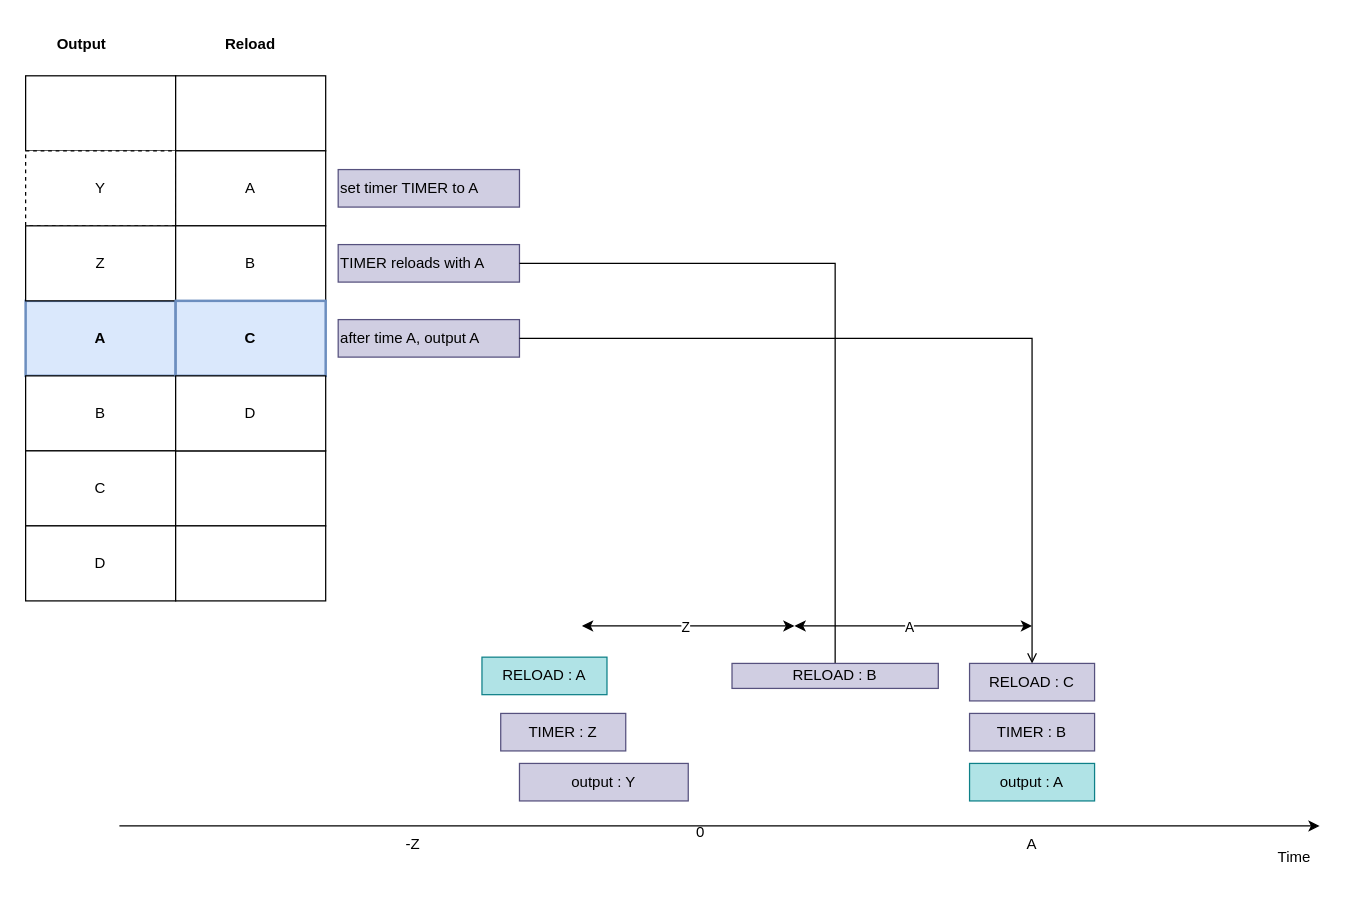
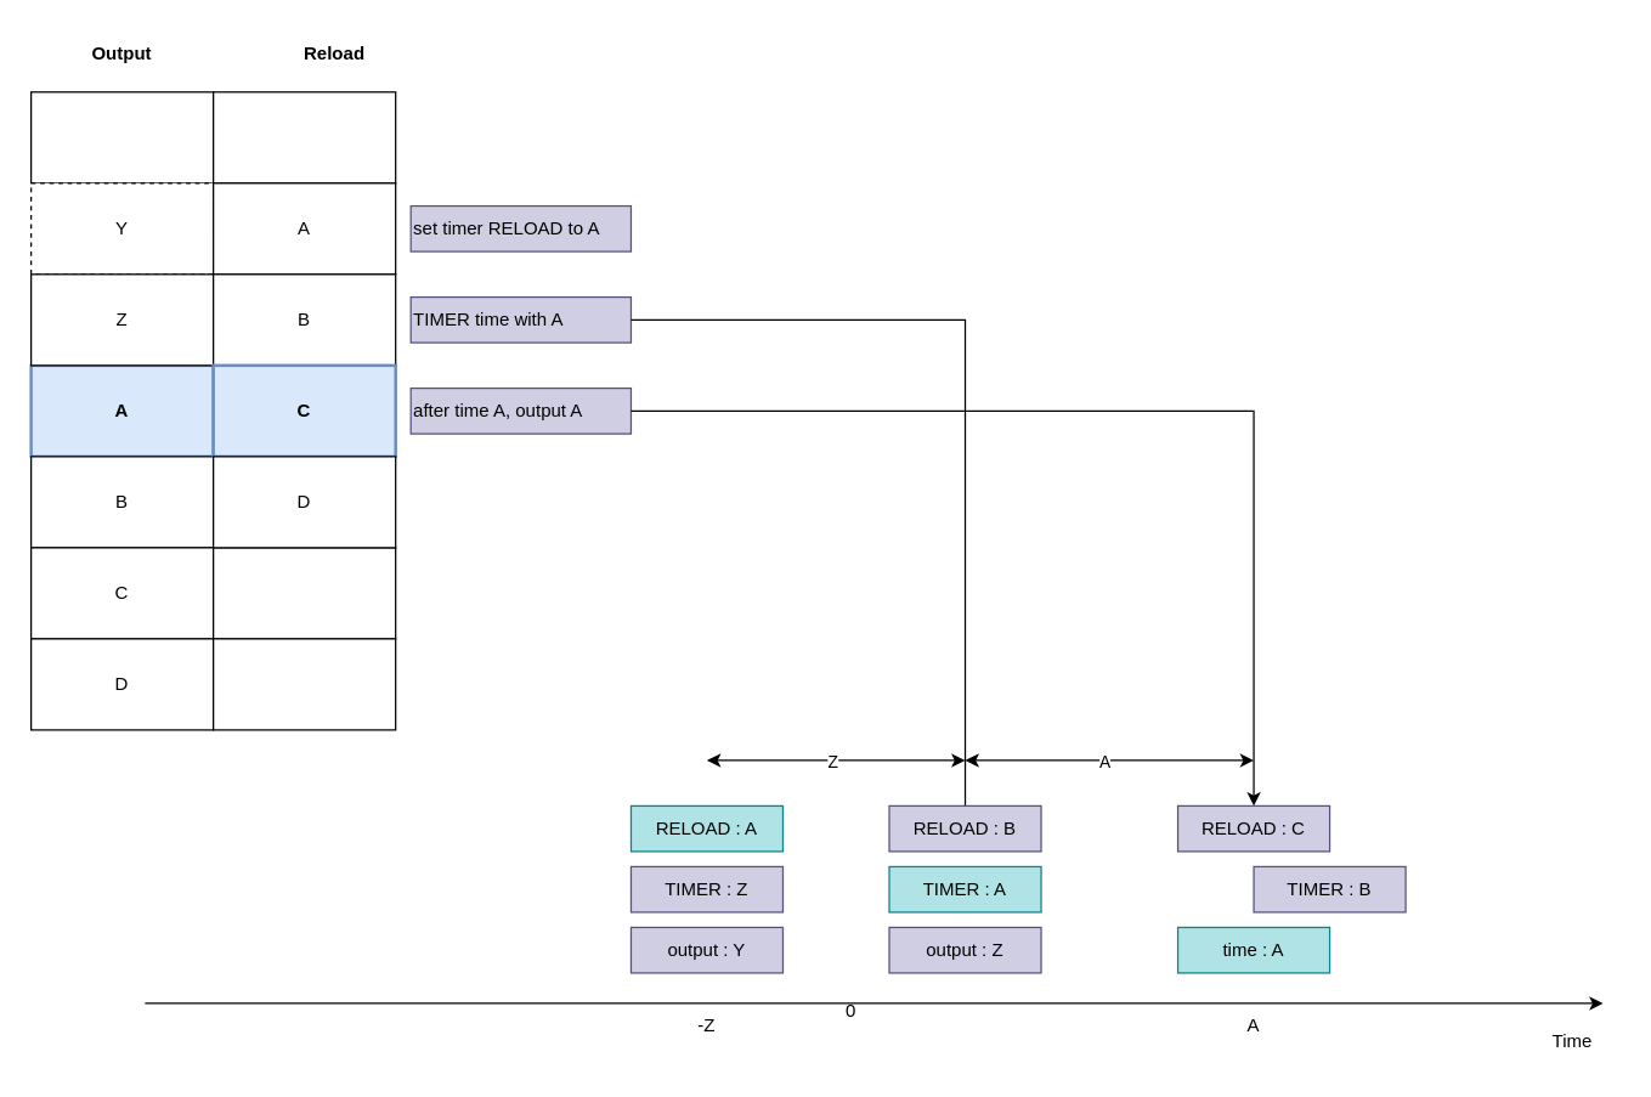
  <mxCell id="0" />
  <mxCell id="1" parent="0" />
  <mxCell id="2" value="" style="rounded=0;whiteSpace=wrap;html=1;" vertex="1" parent="1"><mxGeometry x="20" y="60" width="120" height="60" as="geometry" /></mxCell>
  <mxCell id="3" value="" style="rounded=0;whiteSpace=wrap;html=1;" vertex="1" parent="1"><mxGeometry x="140" y="60" width="120" height="60" as="geometry" /></mxCell>
  <mxCell id="4" value="Y" style="rounded=0;whiteSpace=wrap;html=1;dashed=1;" vertex="1" parent="1"><mxGeometry x="20" y="120" width="120" height="60" as="geometry" /></mxCell>
  <mxCell id="5" value="A" style="rounded=0;whiteSpace=wrap;html=1;fontStyle=1;fillColor=#dae8fc;strokeColor=#6c8ebf;strokeWidth=2;" vertex="1" parent="1"><mxGeometry x="20" y="240" width="120" height="60" as="geometry" /></mxCell>
  <mxCell id="6" value="B" style="rounded=0;whiteSpace=wrap;html=1;" vertex="1" parent="1"><mxGeometry x="20" y="300" width="120" height="60" as="geometry" /></mxCell>
  <mxCell id="7" value="C" style="rounded=0;whiteSpace=wrap;html=1;" vertex="1" parent="1"><mxGeometry x="20" y="360" width="120" height="60" as="geometry" /></mxCell>
  <mxCell id="8" value="D" style="rounded=0;whiteSpace=wrap;html=1;" vertex="1" parent="1"><mxGeometry x="20" y="420" width="120" height="60" as="geometry" /></mxCell>
  <mxCell id="9" value="" style="rounded=0;whiteSpace=wrap;html=1;" vertex="1" parent="1"><mxGeometry x="140" y="360" width="120" height="60" as="geometry" /></mxCell>
  <mxCell id="10" value="Z" style="rounded=0;whiteSpace=wrap;html=1;" vertex="1" parent="1"><mxGeometry x="20" y="180" width="120" height="60" as="geometry" /></mxCell>
  <mxCell id="11" value="" style="rounded=0;whiteSpace=wrap;html=1;" vertex="1" parent="1"><mxGeometry x="140" y="420" width="120" height="60" as="geometry" /></mxCell>
- <mxCell id="12" value="Output" style="text;html=1;strokeColor=none;fillColor=none;align=center;verticalAlign=middle;whiteSpace=wrap;rounded=0;fontStyle=1" vertex="1" parent="1"><mxGeometry x="35" y="20" width="60" height="30" as="geometry" /></mxCell>
- <mxCell id="13" value="Reload" style="text;html=1;strokeColor=none;fillColor=none;align=center;verticalAlign=middle;whiteSpace=wrap;rounded=0;fontStyle=1" vertex="1" parent="1"><mxGeometry x="170" y="20" width="60" height="30" as="geometry" /></mxCell>
+ <mxCell id="12" value="Output" style="text;html=1;strokeColor=none;fillColor=none;align=center;verticalAlign=middle;whiteSpace=wrap;rounded=0;fontStyle=1" vertex="1" parent="1"><mxGeometry x="50" y="20" width="60" height="30" as="geometry" /></mxCell>
+ <mxCell id="13" value="Reload" style="text;html=1;strokeColor=none;fillColor=none;align=center;verticalAlign=middle;whiteSpace=wrap;rounded=0;fontStyle=1" vertex="1" parent="1"><mxGeometry x="190" y="20" width="60" height="30" as="geometry" /></mxCell>
  <mxCell id="14" value="A" style="rounded=0;whiteSpace=wrap;html=1;" vertex="1" parent="1"><mxGeometry x="140" y="120" width="120" height="60" as="geometry" /></mxCell>
  <mxCell id="15" value="B" style="rounded=0;whiteSpace=wrap;html=1;" vertex="1" parent="1"><mxGeometry x="140" y="180" width="120" height="60" as="geometry" /></mxCell>
  <mxCell id="16" value="C" style="rounded=0;whiteSpace=wrap;html=1;fontStyle=1;fillColor=#dae8fc;strokeColor=#6c8ebf;strokeWidth=2;" vertex="1" parent="1"><mxGeometry x="140" y="240" width="120" height="60" as="geometry" /></mxCell>
  <mxCell id="17" value="D" style="rounded=0;whiteSpace=wrap;html=1;" vertex="1" parent="1"><mxGeometry x="140" y="300" width="120" height="60" as="geometry" /></mxCell>
  <mxCell id="18" value="after time A, output A" style="text;html=1;strokeColor=#56517e;fillColor=#d0cee2;align=left;verticalAlign=middle;whiteSpace=wrap;rounded=0;" vertex="1" parent="1"><mxGeometry x="270" y="255" width="145" height="30" as="geometry" /></mxCell>
- <mxCell id="19" value="TIMER reloads with A" style="text;html=1;strokeColor=#56517e;fillColor=#d0cee2;align=left;verticalAlign=middle;whiteSpace=wrap;rounded=0;" vertex="1" parent="1"><mxGeometry x="270" y="195" width="145" height="30" as="geometry" /></mxCell>
- <mxCell id="20" value="set timer TIMER to A" style="text;html=1;align=left;verticalAlign=middle;whiteSpace=wrap;rounded=0;fillColor=#d0cee2;strokeColor=#56517e;" vertex="1" parent="1"><mxGeometry x="270" y="135" width="145" height="30" as="geometry" /></mxCell>
+ <mxCell id="19" value="TIMER time with A" style="text;html=1;strokeColor=#56517e;fillColor=#d0cee2;align=left;verticalAlign=middle;whiteSpace=wrap;rounded=0;" vertex="1" parent="1"><mxGeometry x="270" y="195" width="145" height="30" as="geometry" /></mxCell>
+ <mxCell id="20" value="set timer RELOAD to A" style="text;html=1;align=left;verticalAlign=middle;whiteSpace=wrap;rounded=0;fillColor=#d0cee2;strokeColor=#56517e;" vertex="1" parent="1"><mxGeometry x="270" y="135" width="145" height="30" as="geometry" /></mxCell>
  <mxCell id="21" value="" style="endArrow=classic;html=1;rounded=0;" edge="1" parent="1"><mxGeometry width="50" height="50" relative="1" as="geometry"><mxPoint x="95" y="660" as="sourcePoint" /><mxPoint x="1055" y="660" as="targetPoint" /></mxGeometry></mxCell>
  <mxCell id="22" value="" style="endArrow=none;html=1;rounded=0;edgeStyle=orthogonalEdgeStyle;" edge="1" parent="1" source="19" target="31"><mxGeometry width="50" height="50" relative="1" as="geometry"><mxPoint x="570" y="160" as="sourcePoint" /><mxPoint x="735" y="660" as="targetPoint" /></mxGeometry></mxCell>
- <mxCell id="23" value="" style="endArrow=open;html=1;rounded=0;edgeStyle=orthogonalEdgeStyle;" edge="1" parent="1" source="18" target="34"><mxGeometry width="50" height="50" relative="1" as="geometry"><mxPoint x="580" y="170" as="sourcePoint" /><mxPoint x="875" y="660" as="targetPoint" /></mxGeometry></mxCell>
+ <mxCell id="23" value="" style="endArrow=classic;html=1;rounded=0;edgeStyle=orthogonalEdgeStyle;" edge="1" parent="1" source="18" target="34"><mxGeometry width="50" height="50" relative="1" as="geometry"><mxPoint x="580" y="170" as="sourcePoint" /><mxPoint x="875" y="660" as="targetPoint" /></mxGeometry></mxCell>
  <mxCell id="24" value="0" style="text;html=1;strokeColor=none;fillColor=none;align=center;verticalAlign=middle;whiteSpace=wrap;rounded=0;" vertex="1" parent="1"><mxGeometry x="530" y="650" width="60" height="30" as="geometry" /></mxCell>
  <mxCell id="25" value="A" style="text;html=1;strokeColor=none;fillColor=none;align=center;verticalAlign=middle;whiteSpace=wrap;rounded=0;" vertex="1" parent="1"><mxGeometry x="795" y="660" width="60" height="30" as="geometry" /></mxCell>
- <mxCell id="26" value="-Z" style="text;html=1;strokeColor=none;fillColor=none;align=center;verticalAlign=middle;whiteSpace=wrap;rounded=0;" vertex="1" parent="1"><mxGeometry x="300" y="660" width="60" height="30" as="geometry" /></mxCell>
+ <mxCell id="26" value="-Z" style="text;html=1;strokeColor=none;fillColor=none;align=center;verticalAlign=middle;whiteSpace=wrap;rounded=0;" vertex="1" parent="1"><mxGeometry x="435" y="660" width="60" height="30" as="geometry" /></mxCell>
  <mxCell id="27" value="Time" style="text;html=1;strokeColor=none;fillColor=none;align=center;verticalAlign=middle;whiteSpace=wrap;rounded=0;" vertex="1" parent="1"><mxGeometry x="1005" y="670" width="60" height="30" as="geometry" /></mxCell>
- <mxCell id="28" value="RELOAD : A" style="text;html=1;align=center;verticalAlign=middle;whiteSpace=wrap;rounded=0;fillColor=#b0e3e6;strokeColor=#0e8088;" vertex="1" parent="1"><mxGeometry x="385" y="525" width="100" height="30" as="geometry" /></mxCell>
- <mxCell id="29" value="TIMER : Z" style="text;html=1;align=center;verticalAlign=middle;whiteSpace=wrap;rounded=0;fillColor=#d0cee2;strokeColor=#56517e;" vertex="1" parent="1"><mxGeometry x="400" y="570" width="100" height="30" as="geometry" /></mxCell>
- <mxCell id="30" value="output : Y" style="text;html=1;align=center;verticalAlign=middle;whiteSpace=wrap;rounded=0;fillColor=#d0cee2;strokeColor=#56517e;" vertex="1" parent="1"><mxGeometry x="415" y="610" width="135" height="30" as="geometry" /></mxCell>
- <mxCell id="31" value="RELOAD : B" style="text;html=1;align=center;verticalAlign=middle;whiteSpace=wrap;rounded=0;fillColor=#d0cee2;strokeColor=#56517e;" vertex="1" parent="1"><mxGeometry x="585" y="530" width="165" height="20" as="geometry" /></mxCell>
+ <mxCell id="28" value="RELOAD : A" style="text;html=1;align=center;verticalAlign=middle;whiteSpace=wrap;rounded=0;fillColor=#b0e3e6;strokeColor=#0e8088;" vertex="1" parent="1"><mxGeometry x="415" y="530" width="100" height="30" as="geometry" /></mxCell>
+ <mxCell id="29" value="TIMER : Z" style="text;html=1;align=center;verticalAlign=middle;whiteSpace=wrap;rounded=0;fillColor=#d0cee2;strokeColor=#56517e;" vertex="1" parent="1"><mxGeometry x="415" y="570" width="100" height="30" as="geometry" /></mxCell>
+ <mxCell id="30" value="output : Y" style="text;html=1;align=center;verticalAlign=middle;whiteSpace=wrap;rounded=0;fillColor=#d0cee2;strokeColor=#56517e;" vertex="1" parent="1"><mxGeometry x="415" y="610" width="100" height="30" as="geometry" /></mxCell>
+ <mxCell id="31" value="RELOAD : B" style="text;html=1;align=center;verticalAlign=middle;whiteSpace=wrap;rounded=0;fillColor=#d0cee2;strokeColor=#56517e;" vertex="1" parent="1"><mxGeometry x="585" y="530" width="100" height="30" as="geometry" /></mxCell>
+ <mxCell id="32" value="TIMER : A" style="text;html=1;align=center;verticalAlign=middle;whiteSpace=wrap;rounded=0;fillColor=#b0e3e6;strokeColor=#0e8088;" vertex="1" parent="1"><mxGeometry x="585" y="570" width="100" height="30" as="geometry" /></mxCell>
+ <mxCell id="33" value="output : Z" style="text;html=1;align=center;verticalAlign=middle;whiteSpace=wrap;rounded=0;fillColor=#d0cee2;strokeColor=#56517e;" vertex="1" parent="1"><mxGeometry x="585" y="610" width="100" height="30" as="geometry" /></mxCell>
  <mxCell id="34" value="RELOAD : C" style="text;html=1;align=center;verticalAlign=middle;whiteSpace=wrap;rounded=0;fillColor=#d0cee2;strokeColor=#56517e;" vertex="1" parent="1"><mxGeometry x="775" y="530" width="100" height="30" as="geometry" /></mxCell>
- <mxCell id="35" value="TIMER : B" style="text;html=1;align=center;verticalAlign=middle;whiteSpace=wrap;rounded=0;fillColor=#d0cee2;strokeColor=#56517e;" vertex="1" parent="1"><mxGeometry x="775" y="570" width="100" height="30" as="geometry" /></mxCell>
- <mxCell id="36" value="output : A" style="text;html=1;align=center;verticalAlign=middle;whiteSpace=wrap;rounded=0;fillColor=#b0e3e6;strokeColor=#0e8088;" vertex="1" parent="1"><mxGeometry x="775" y="610" width="100" height="30" as="geometry" /></mxCell>
+ <mxCell id="35" value="TIMER : B" style="text;html=1;align=center;verticalAlign=middle;whiteSpace=wrap;rounded=0;fillColor=#d0cee2;strokeColor=#56517e;" vertex="1" parent="1"><mxGeometry x="825" y="570" width="100" height="30" as="geometry" /></mxCell>
+ <mxCell id="36" value="time : A" style="text;html=1;align=center;verticalAlign=middle;whiteSpace=wrap;rounded=0;fillColor=#b0e3e6;strokeColor=#0e8088;" vertex="1" parent="1"><mxGeometry x="775" y="610" width="100" height="30" as="geometry" /></mxCell>
  <mxCell id="37" value="" style="endArrow=classic;startArrow=classic;html=1;rounded=0;" edge="1" parent="1"><mxGeometry width="50" height="50" relative="1" as="geometry"><mxPoint x="465" y="500" as="sourcePoint" /><mxPoint x="635" y="500" as="targetPoint" /></mxGeometry></mxCell>
  <mxCell id="38" value="Z" style="edgeLabel;html=1;align=center;verticalAlign=middle;resizable=0;points=[];" vertex="1" connectable="0" parent="37"><mxGeometry x="-0.041" relative="1" as="geometry"><mxPoint as="offset" /></mxGeometry></mxCell>
  <mxCell id="39" value="" style="endArrow=classic;startArrow=classic;html=1;rounded=0;" edge="1" parent="1"><mxGeometry width="50" height="50" relative="1" as="geometry"><mxPoint x="635" y="500" as="sourcePoint" /><mxPoint x="825" y="500" as="targetPoint" /></mxGeometry></mxCell>
  <mxCell id="40" value="A" style="edgeLabel;html=1;align=center;verticalAlign=middle;resizable=0;points=[];" vertex="1" connectable="0" parent="39"><mxGeometry x="-0.041" relative="1" as="geometry"><mxPoint as="offset" /></mxGeometry></mxCell>
